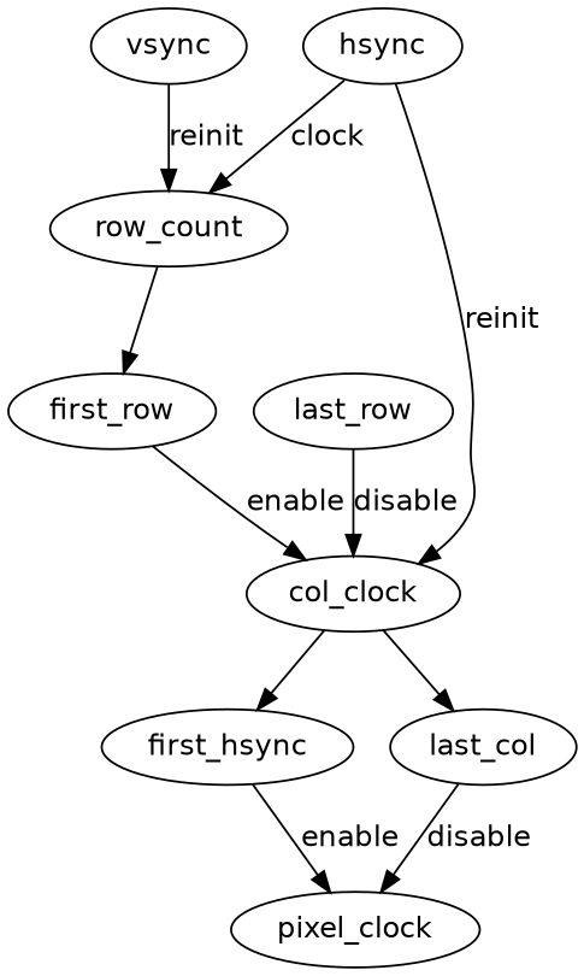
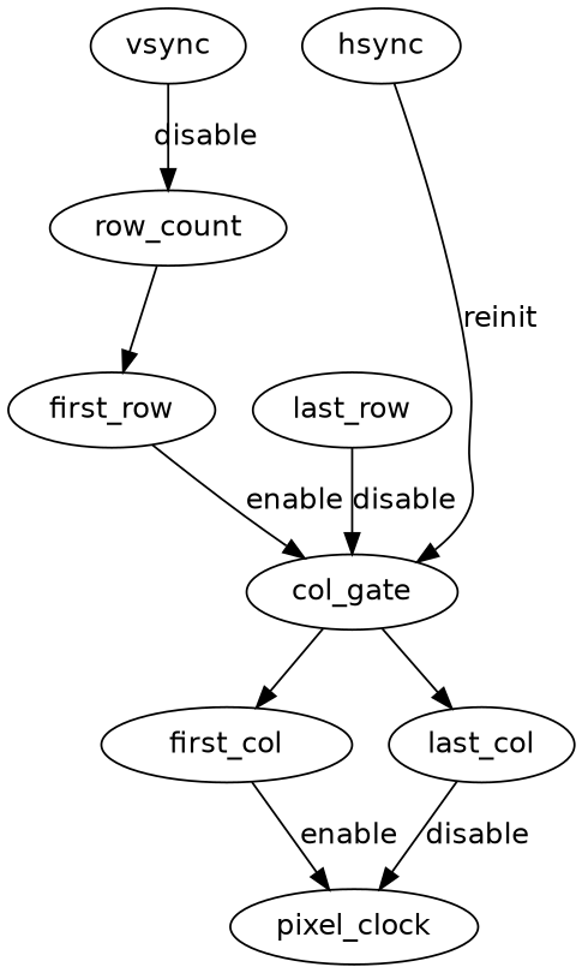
  digraph {
    fontname="DejaVu Sans"
    node [fontname="DejaVu Sans"]
    edge [fontname="DejaVu Sans"]
    vsync
    row_count
    first_row
-   col_gate [label=col_clock]
+   col_gate
    last_row
    hsync
-   first_col [label=first_hsync]
+   first_col
    last_col
    pixel_clock
-   vsync -> row_count [label=reinit]
+   vsync -> row_count [label=disable]
    row_count -> first_row
    first_row -> col_gate [label=enable]
    col_gate -> first_col
    col_gate -> last_col
    last_row -> col_gate [label=disable]
-   hsync -> row_count [label=clock]
    hsync -> col_gate [label=reinit]
    first_col -> pixel_clock [label=enable]
    last_col -> pixel_clock [label=disable]
  }
